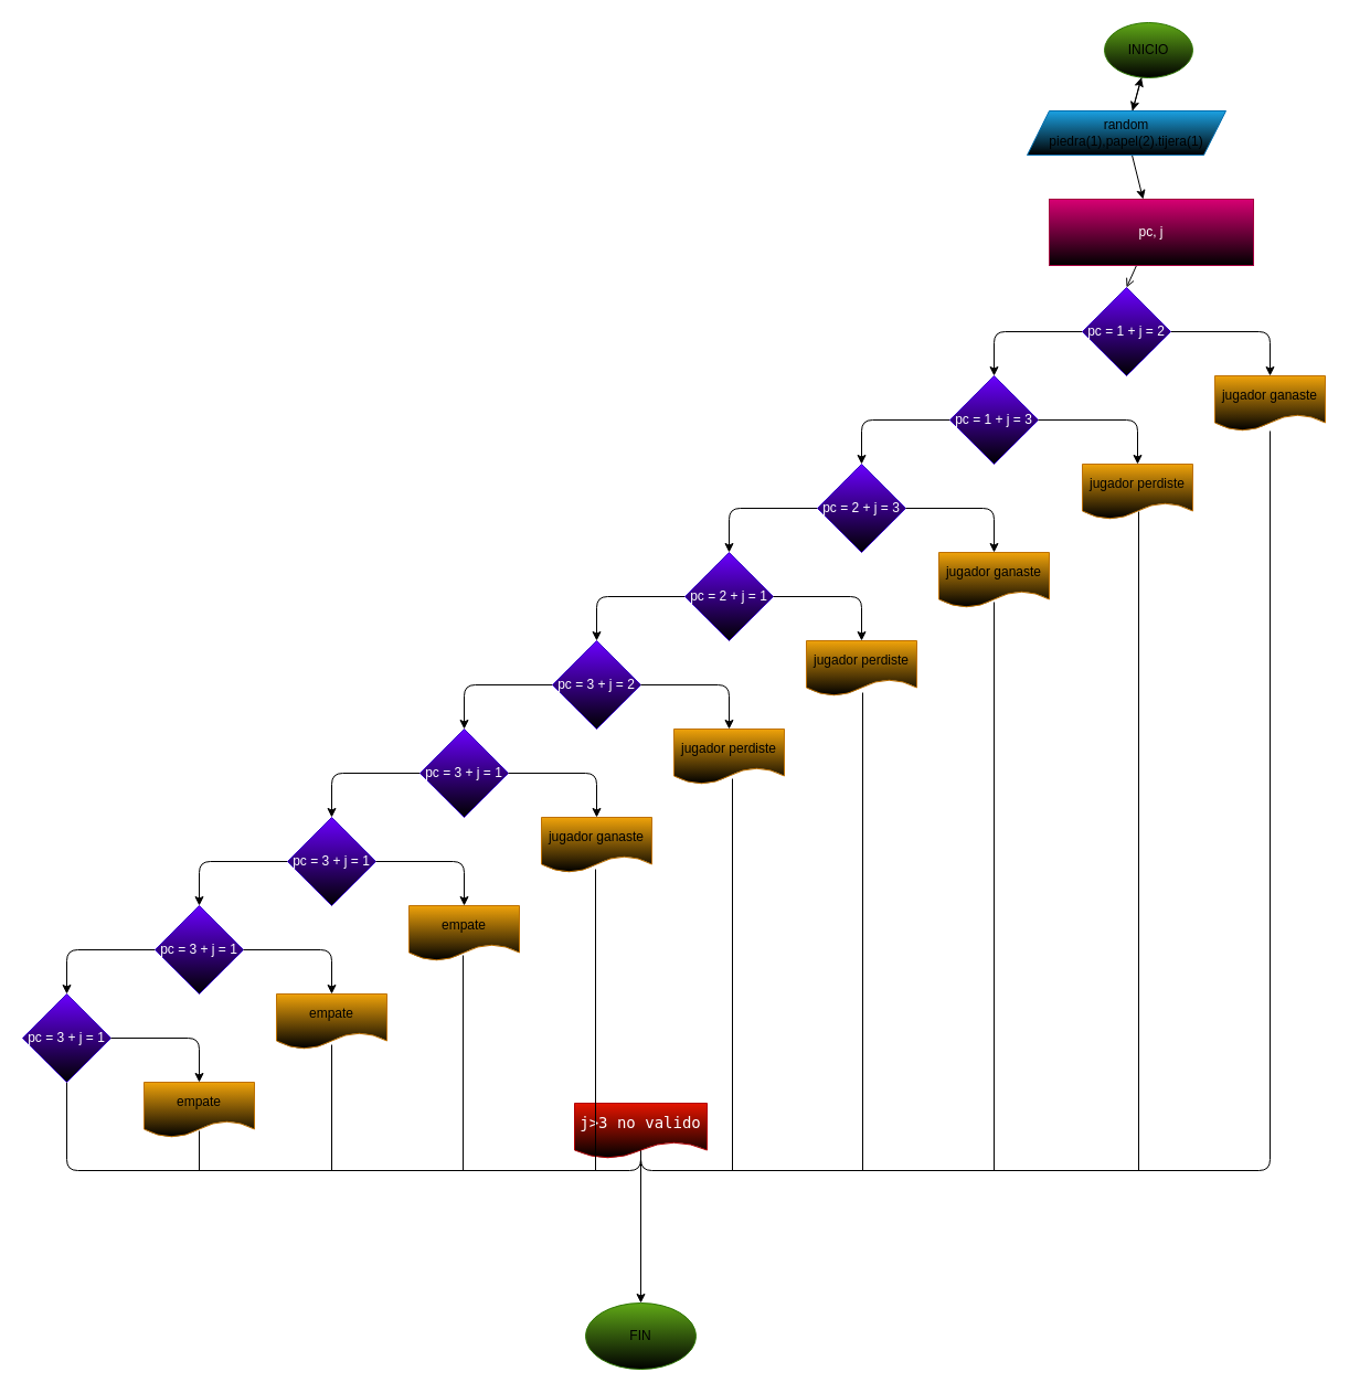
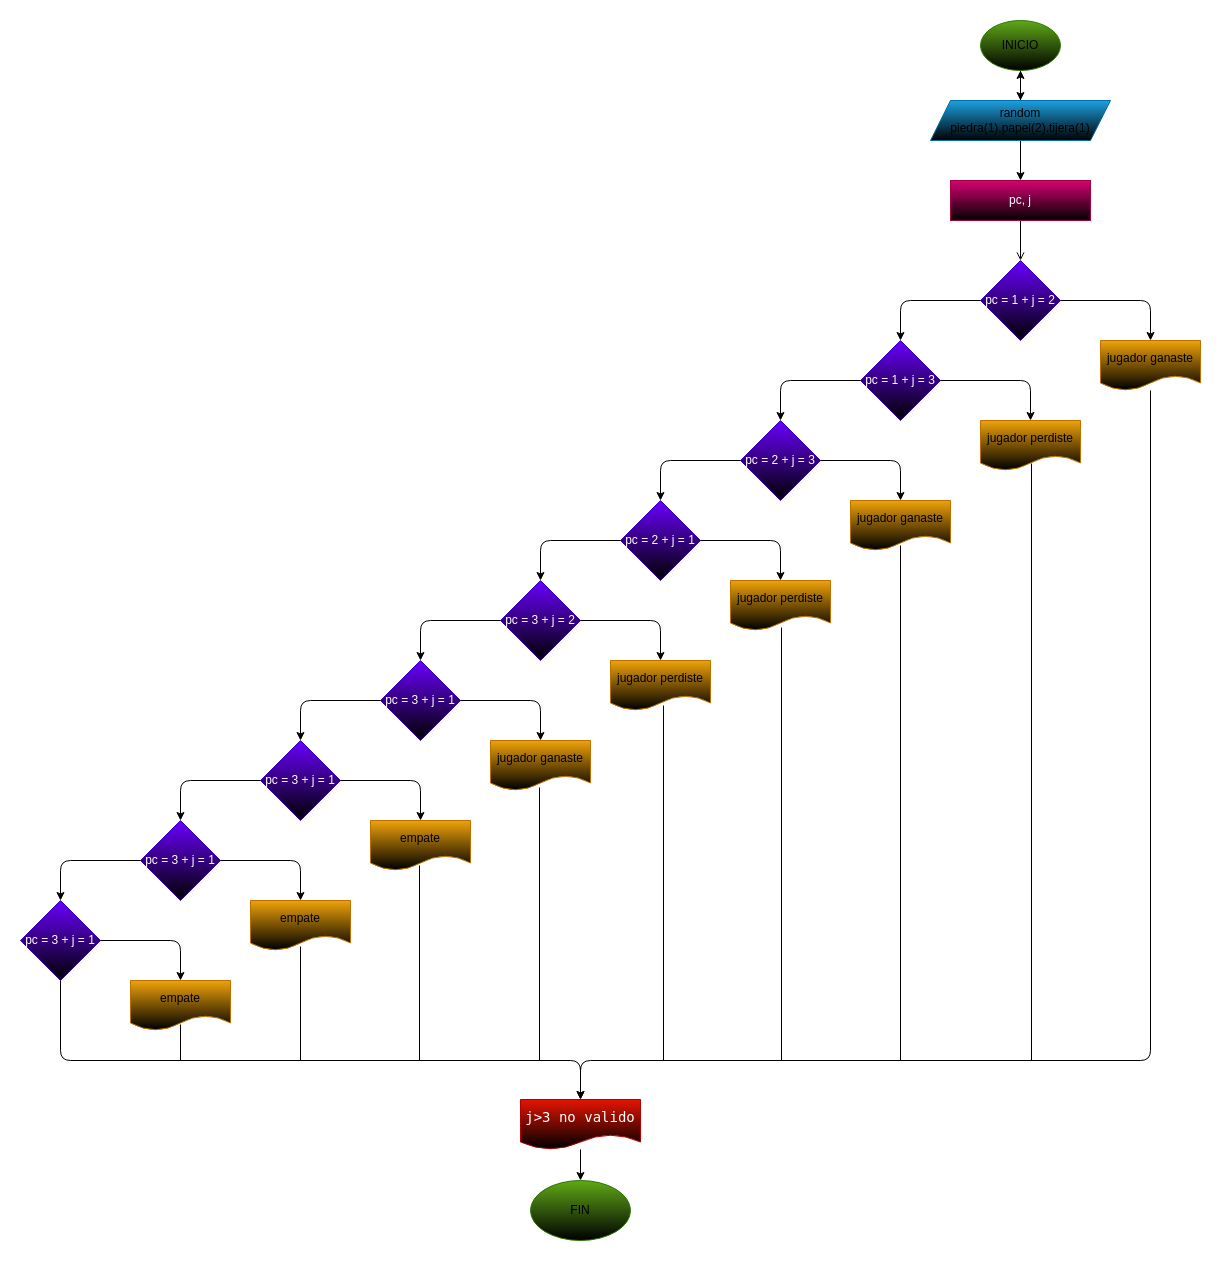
  <mxCell id="0" />
  <mxCell id="1" parent="0" />
  <mxCell id="2" style="edgeStyle=none;html=1;" edge="1" parent="1" source="3" target="6"><mxGeometry relative="1" as="geometry"><mxPoint x="1020" y="100" as="targetPoint" /></mxGeometry></mxCell>
- <mxCell id="3" value="&lt;font color=&quot;#000000&quot;&gt;INICIO&lt;/font&gt;" style="ellipse;whiteSpace=wrap;html=1;fillColor=#60a917;fontColor=#ffffff;strokeColor=#2D7600;gradientColor=default;" vertex="1" parent="1"><mxGeometry x="1000" y="20" width="80" height="50" as="geometry" /></mxCell>
+ <mxCell id="3" value="&lt;font color=&quot;#000000&quot;&gt;INICIO&lt;/font&gt;" style="ellipse;whiteSpace=wrap;html=1;fillColor=#60a917;fontColor=#ffffff;strokeColor=#2D7600;gradientColor=default;" vertex="1" parent="1"><mxGeometry x="980" y="20" width="80" height="50" as="geometry" /></mxCell>
  <mxCell id="4" style="edgeStyle=none;html=1;" edge="1" parent="1" source="6" target="21"><mxGeometry relative="1" as="geometry"><mxPoint x="1020" y="180" as="targetPoint" /></mxGeometry></mxCell>
  <mxCell id="5" value="" style="edgeStyle=none;html=1;" edge="1" parent="1" source="6" target="3"><mxGeometry relative="1" as="geometry" /></mxCell>
  <mxCell id="6" value="&lt;font color=&quot;#000000&quot;&gt;random piedra(1),papel(2).tijera(1)&lt;/font&gt;" style="shape=parallelogram;perimeter=parallelogramPerimeter;whiteSpace=wrap;html=1;fixedSize=1;fillColor=#1ba1e2;fontColor=#ffffff;strokeColor=#006EAF;gradientColor=default;" vertex="1" parent="1"><mxGeometry x="930" y="100" width="180" height="40" as="geometry" /></mxCell>
  <mxCell id="7" style="edgeStyle=none;html=1;entryX=0.5;entryY=0;entryDx=0;entryDy=0;" edge="1" parent="1" source="9" target="11"><mxGeometry relative="1" as="geometry"><Array as="points"><mxPoint x="900" y="300" /></Array></mxGeometry></mxCell>
  <mxCell id="8" style="edgeStyle=none;html=1;entryX=0.5;entryY=0;entryDx=0;entryDy=0;" edge="1" parent="1" source="9" target="23"><mxGeometry relative="1" as="geometry"><Array as="points"><mxPoint x="1150" y="300" /></Array></mxGeometry></mxCell>
  <mxCell id="9" value="pc = 1 + j = 2" style="rhombus;whiteSpace=wrap;html=1;fillColor=#6a00ff;fontColor=#ffffff;strokeColor=#3700CC;gradientColor=default;" vertex="1" parent="1"><mxGeometry x="980" y="260" width="80" height="80" as="geometry" /></mxCell>
  <mxCell id="10" style="edgeStyle=none;html=1;entryX=0.5;entryY=0;entryDx=0;entryDy=0;" edge="1" parent="1" source="11" target="19"><mxGeometry relative="1" as="geometry"><Array as="points"><mxPoint x="780" y="380" /></Array></mxGeometry></mxCell>
  <mxCell id="11" value="pc = 1 + j = 3" style="rhombus;whiteSpace=wrap;html=1;fillColor=#6a00ff;fontColor=#ffffff;strokeColor=#3700CC;gradientColor=default;" vertex="1" parent="1"><mxGeometry x="860" y="340" width="80" height="80" as="geometry" /></mxCell>
  <mxCell id="12" style="edgeStyle=none;html=1;entryX=0.5;entryY=0;entryDx=0;entryDy=0;" edge="1" parent="1" source="13" target="39"><mxGeometry relative="1" as="geometry"><Array as="points"><mxPoint x="300" y="700" /></Array></mxGeometry></mxCell>
  <mxCell id="13" value="pc = 3 + j = 1" style="rhombus;whiteSpace=wrap;html=1;fillColor=#6a00ff;fontColor=#ffffff;strokeColor=#3700CC;gradientColor=default;" vertex="1" parent="1"><mxGeometry x="380" y="660" width="80" height="80" as="geometry" /></mxCell>
  <mxCell id="14" style="edgeStyle=none;html=1;entryX=0.5;entryY=0;entryDx=0;entryDy=0;" edge="1" parent="1" source="15" target="13"><mxGeometry relative="1" as="geometry"><Array as="points"><mxPoint x="420" y="620" /></Array></mxGeometry></mxCell>
  <mxCell id="15" value="pc = 3 + j = 2" style="rhombus;whiteSpace=wrap;html=1;fillColor=#6a00ff;fontColor=#ffffff;strokeColor=#3700CC;gradientColor=default;" vertex="1" parent="1"><mxGeometry x="500" y="580" width="80" height="80" as="geometry" /></mxCell>
  <mxCell id="16" style="edgeStyle=none;html=1;entryX=0.5;entryY=0;entryDx=0;entryDy=0;" edge="1" parent="1" source="17" target="15"><mxGeometry relative="1" as="geometry"><Array as="points"><mxPoint x="540" y="540" /></Array></mxGeometry></mxCell>
  <mxCell id="17" value="pc = 2 + j = 1" style="rhombus;whiteSpace=wrap;html=1;fillColor=#6a00ff;fontColor=#ffffff;strokeColor=#3700CC;gradientColor=default;" vertex="1" parent="1"><mxGeometry x="620" y="500" width="80" height="80" as="geometry" /></mxCell>
  <mxCell id="18" style="edgeStyle=none;html=1;entryX=0.5;entryY=0;entryDx=0;entryDy=0;" edge="1" parent="1" source="19" target="17"><mxGeometry relative="1" as="geometry"><Array as="points"><mxPoint x="660" y="460" /></Array></mxGeometry></mxCell>
  <mxCell id="19" value="pc = 2 + j = 3" style="rhombus;whiteSpace=wrap;html=1;fillColor=#6a00ff;fontColor=#ffffff;strokeColor=#3700CC;gradientColor=default;" vertex="1" parent="1"><mxGeometry x="740" y="420" width="80" height="80" as="geometry" /></mxCell>
  <mxCell id="20" style="edgeStyle=none;html=1;entryX=0.5;entryY=0;entryDx=0;entryDy=0;endArrow=open;" edge="1" parent="1" source="21" target="9"><mxGeometry relative="1" as="geometry" /></mxCell>
- <mxCell id="21" value="pc, j" style="rounded=0;whiteSpace=wrap;html=1;fillColor=#d80073;fontColor=#ffffff;strokeColor=#A50040;gradientColor=default;" vertex="1" parent="1"><mxGeometry x="950" y="180" width="185" height="60" as="geometry" /></mxCell>
+ <mxCell id="21" value="pc, j" style="rounded=0;whiteSpace=wrap;html=1;fillColor=#d80073;fontColor=#ffffff;strokeColor=#A50040;gradientColor=default;" vertex="1" parent="1"><mxGeometry x="950" y="180" width="140" height="40" as="geometry" /></mxCell>
  <mxCell id="22" style="edgeStyle=none;html=1;entryX=0.5;entryY=0;entryDx=0;entryDy=0;" edge="1" parent="1" source="23" target="47"><mxGeometry relative="1" as="geometry"><Array as="points"><mxPoint x="1150" y="1060" /><mxPoint x="580" y="1060" /></Array></mxGeometry></mxCell>
  <mxCell id="23" value="jugador ganaste" style="shape=document;whiteSpace=wrap;html=1;boundedLbl=1;fillColor=#f0a30a;fontColor=#000000;strokeColor=#BD7000;gradientColor=default;" vertex="1" parent="1"><mxGeometry x="1100" y="340" width="100" height="50" as="geometry" /></mxCell>
  <mxCell id="24" value="jugador perdiste" style="shape=document;whiteSpace=wrap;html=1;boundedLbl=1;fillColor=#f0a30a;fontColor=#000000;strokeColor=#BD7000;gradientColor=default;" vertex="1" parent="1"><mxGeometry x="610" y="660" width="100" height="50" as="geometry" /></mxCell>
  <mxCell id="25" value="jugador ganaste" style="shape=document;whiteSpace=wrap;html=1;boundedLbl=1;fillColor=#f0a30a;fontColor=#000000;strokeColor=#BD7000;gradientColor=default;" vertex="1" parent="1"><mxGeometry x="850" y="500" width="100" height="50" as="geometry" /></mxCell>
  <mxCell id="26" value="jugador perdiste" style="shape=document;whiteSpace=wrap;html=1;boundedLbl=1;fillColor=#f0a30a;fontColor=#000000;strokeColor=#BD7000;gradientColor=default;" vertex="1" parent="1"><mxGeometry x="980" y="420" width="100" height="50" as="geometry" /></mxCell>
  <mxCell id="27" value="jugador ganaste" style="shape=document;whiteSpace=wrap;html=1;boundedLbl=1;fillColor=#f0a30a;fontColor=#000000;strokeColor=#BD7000;gradientColor=default;" vertex="1" parent="1"><mxGeometry x="490" y="740" width="100" height="50" as="geometry" /></mxCell>
  <mxCell id="28" value="jugador perdiste" style="shape=document;whiteSpace=wrap;html=1;boundedLbl=1;fillColor=#f0a30a;fontColor=#000000;strokeColor=#BD7000;gradientColor=default;" vertex="1" parent="1"><mxGeometry x="730" y="580" width="100" height="50" as="geometry" /></mxCell>
  <mxCell id="29" style="edgeStyle=none;html=1;entryX=0.5;entryY=0;entryDx=0;entryDy=0;" edge="1" parent="1" target="27"><mxGeometry relative="1" as="geometry"><mxPoint x="460" y="700" as="sourcePoint" /><mxPoint x="550" y="740" as="targetPoint" /><Array as="points"><mxPoint x="540" y="700" /></Array></mxGeometry></mxCell>
  <mxCell id="30" style="edgeStyle=none;html=1;entryX=0.5;entryY=0;entryDx=0;entryDy=0;" edge="1" parent="1" target="24"><mxGeometry relative="1" as="geometry"><mxPoint x="580" y="620" as="sourcePoint" /><mxPoint x="670" y="660" as="targetPoint" /><Array as="points"><mxPoint x="660" y="620" /></Array></mxGeometry></mxCell>
  <mxCell id="31" style="edgeStyle=none;html=1;entryX=0.5;entryY=0;entryDx=0;entryDy=0;" edge="1" parent="1" target="28"><mxGeometry relative="1" as="geometry"><mxPoint y="540" as="sourcePoint" x="700" /><mxPoint x="790" y="580" as="targetPoint" /><Array as="points"><mxPoint x="780" y="540" /></Array></mxGeometry></mxCell>
  <mxCell id="32" style="edgeStyle=none;html=1;entryX=0.5;entryY=0;entryDx=0;entryDy=0;" edge="1" parent="1" target="25"><mxGeometry relative="1" as="geometry"><mxPoint x="820" y="460" as="sourcePoint" /><mxPoint x="910" y="500" as="targetPoint" /><Array as="points"><mxPoint x="900" y="460" /></Array></mxGeometry></mxCell>
  <mxCell id="33" style="edgeStyle=none;html=1;entryX=0.5;entryY=0;entryDx=0;entryDy=0;" edge="1" parent="1"><mxGeometry relative="1" as="geometry"><mxPoint x="940" y="380" as="sourcePoint" /><mxPoint x="1030" y="420" as="targetPoint" /><Array as="points"><mxPoint x="1030" y="380" /></Array></mxGeometry></mxCell>
  <mxCell id="34" style="edgeStyle=none;html=1;entryX=0.5;entryY=0;entryDx=0;entryDy=0;" edge="1" parent="1" source="35" target="47"><mxGeometry relative="1" as="geometry"><Array as="points"><mxPoint x="60" y="1060" /><mxPoint x="580" y="1060" /></Array></mxGeometry></mxCell>
  <mxCell id="35" value="pc = 3 + j = 1" style="rhombus;whiteSpace=wrap;html=1;fillColor=#6a00ff;fontColor=#ffffff;strokeColor=#3700CC;gradientColor=default;" vertex="1" parent="1"><mxGeometry x="20" y="900" width="80" height="80" as="geometry" /></mxCell>
  <mxCell id="36" style="edgeStyle=none;html=1;entryX=0.5;entryY=0;entryDx=0;entryDy=0;" edge="1" parent="1" source="37" target="35"><mxGeometry relative="1" as="geometry"><Array as="points"><mxPoint x="60" y="860" /></Array></mxGeometry></mxCell>
  <mxCell id="37" value="pc = 3 + j = 1" style="rhombus;whiteSpace=wrap;html=1;fillColor=#6a00ff;fontColor=#ffffff;strokeColor=#3700CC;gradientColor=default;" vertex="1" parent="1"><mxGeometry x="140" y="820" width="80" height="80" as="geometry" /></mxCell>
  <mxCell id="38" style="edgeStyle=none;html=1;entryX=0.5;entryY=0;entryDx=0;entryDy=0;" edge="1" parent="1" source="39" target="37"><mxGeometry relative="1" as="geometry"><Array as="points"><mxPoint x="180" y="780" /></Array></mxGeometry></mxCell>
  <mxCell id="39" value="pc = 3 + j = 1" style="rhombus;whiteSpace=wrap;html=1;fillColor=#6a00ff;fontColor=#ffffff;strokeColor=#3700CC;gradientColor=default;" vertex="1" parent="1"><mxGeometry x="260" y="740" width="80" height="80" as="geometry" /></mxCell>
  <mxCell id="40" style="edgeStyle=none;html=1;entryX=0.5;entryY=0;entryDx=0;entryDy=0;" edge="1" parent="1"><mxGeometry relative="1" as="geometry"><mxPoint x="100" y="940" as="sourcePoint" /><mxPoint x="180" y="980" as="targetPoint" /><Array as="points"><mxPoint x="180" y="940" /></Array></mxGeometry></mxCell>
  <mxCell id="41" style="edgeStyle=none;html=1;entryX=0.5;entryY=0;entryDx=0;entryDy=0;" edge="1" parent="1"><mxGeometry relative="1" as="geometry"><mxPoint x="220" y="860" as="sourcePoint" /><mxPoint x="300" y="900" as="targetPoint" /><Array as="points"><mxPoint x="300" y="860" /></Array></mxGeometry></mxCell>
  <mxCell id="42" style="edgeStyle=none;html=1;entryX=0.5;entryY=0;entryDx=0;entryDy=0;" edge="1" parent="1"><mxGeometry relative="1" as="geometry"><mxPoint x="340" y="780" as="sourcePoint" /><mxPoint x="420" y="820" as="targetPoint" /><Array as="points"><mxPoint x="420" y="780" /></Array></mxGeometry></mxCell>
  <mxCell id="43" value="empate" style="shape=document;whiteSpace=wrap;html=1;boundedLbl=1;fillColor=#f0a30a;fontColor=#000000;strokeColor=#BD7000;gradientColor=default;" vertex="1" parent="1"><mxGeometry x="130" y="980" width="100" height="50" as="geometry" /></mxCell>
  <mxCell id="44" value="empate" style="shape=document;whiteSpace=wrap;html=1;boundedLbl=1;fillColor=#f0a30a;fontColor=#000000;strokeColor=#BD7000;gradientColor=default;" vertex="1" parent="1"><mxGeometry x="250" y="900" width="100" height="50" as="geometry" /></mxCell>
  <mxCell id="45" value="empate" style="shape=document;whiteSpace=wrap;html=1;boundedLbl=1;fillColor=#f0a30a;fontColor=#000000;strokeColor=#BD7000;gradientColor=default;" vertex="1" parent="1"><mxGeometry x="370" y="820" width="100" height="50" as="geometry" /></mxCell>
  <mxCell id="46" style="edgeStyle=none;html=1;" edge="1" parent="1" source="47"><mxGeometry relative="1" as="geometry"><mxPoint x="580" y="1180" as="targetPoint" /></mxGeometry></mxCell>
- <mxCell id="47" value="&lt;div style=&quot;font-family: &amp;quot;Droid Sans Mono&amp;quot;, &amp;quot;monospace&amp;quot;, monospace; font-size: 14px; line-height: 19px;&quot;&gt;j&amp;gt;3 no valido&lt;/div&gt;" style="shape=document;whiteSpace=wrap;html=1;boundedLbl=1;fillColor=#e51400;fontColor=#ffffff;strokeColor=#B20000;gradientColor=default;" vertex="1" parent="1"><mxGeometry x="520" y="999" width="120" height="50" as="geometry" /></mxCell>
+ <mxCell id="47" value="&lt;div style=&quot;font-family: &amp;quot;Droid Sans Mono&amp;quot;, &amp;quot;monospace&amp;quot;, monospace; font-size: 14px; line-height: 19px;&quot;&gt;j&amp;gt;3 no valido&lt;/div&gt;" style="shape=document;whiteSpace=wrap;html=1;boundedLbl=1;fillColor=#e51400;fontColor=#ffffff;strokeColor=#B20000;gradientColor=default;" vertex="1" parent="1"><mxGeometry x="520" y="1099" width="120" height="50" as="geometry" /></mxCell>
  <mxCell id="48" value="" style="endArrow=none;html=1;entryX=0.51;entryY=0.86;entryDx=0;entryDy=0;entryPerimeter=0;" edge="1" parent="1" target="26"><mxGeometry width="50" height="50" relative="1" as="geometry"><mxPoint x="1031" y="1060" as="sourcePoint" /><mxPoint x="860" y="560" as="targetPoint" /></mxGeometry></mxCell>
  <mxCell id="49" value="" style="endArrow=none;html=1;entryX=0.5;entryY=0.9;entryDx=0;entryDy=0;entryPerimeter=0;" edge="1" parent="1" target="25"><mxGeometry width="50" height="50" relative="1" as="geometry"><mxPoint x="900" y="1060" as="sourcePoint" /><mxPoint x="860" y="690" as="targetPoint" /></mxGeometry></mxCell>
  <mxCell id="50" value="" style="endArrow=none;html=1;entryX=0.51;entryY=0.94;entryDx=0;entryDy=0;entryPerimeter=0;" edge="1" parent="1" target="28"><mxGeometry width="50" height="50" relative="1" as="geometry"><mxPoint x="781" y="1060" as="sourcePoint" /><mxPoint x="860" y="660" as="targetPoint" /></mxGeometry></mxCell>
  <mxCell id="51" value="" style="endArrow=none;html=1;entryX=0.49;entryY=0.94;entryDx=0;entryDy=0;entryPerimeter=0;" edge="1" parent="1" target="27"><mxGeometry width="50" height="50" relative="1" as="geometry"><mxPoint x="539" y="1060" as="sourcePoint" /><mxPoint x="530" y="870" as="targetPoint" /></mxGeometry></mxCell>
  <mxCell id="52" value="" style="endArrow=none;html=1;entryX=0.53;entryY=0.9;entryDx=0;entryDy=0;entryPerimeter=0;" edge="1" parent="1" target="24"><mxGeometry width="50" height="50" relative="1" as="geometry"><mxPoint x="663" y="1060" as="sourcePoint" /><mxPoint x="530" y="870" as="targetPoint" /></mxGeometry></mxCell>
  <mxCell id="53" value="" style="endArrow=none;html=1;exitX=0.5;exitY=0.88;exitDx=0;exitDy=0;exitPerimeter=0;" edge="1" parent="1" source="43"><mxGeometry width="50" height="50" relative="1" as="geometry"><mxPoint x="480" y="1030" as="sourcePoint" /><mxPoint x="180" y="1060" as="targetPoint" /></mxGeometry></mxCell>
  <mxCell id="54" value="" style="endArrow=none;html=1;entryX=0.49;entryY=0.9;entryDx=0;entryDy=0;entryPerimeter=0;" edge="1" parent="1" target="45"><mxGeometry width="50" height="50" relative="1" as="geometry"><mxPoint x="419" y="1060" as="sourcePoint" /><mxPoint x="270" y="980" as="targetPoint" /></mxGeometry></mxCell>
  <mxCell id="55" value="" style="endArrow=none;html=1;entryX=0.5;entryY=0.92;entryDx=0;entryDy=0;entryPerimeter=0;" edge="1" parent="1" target="44"><mxGeometry width="50" height="50" relative="1" as="geometry"><mxPoint x="300" y="1060" as="sourcePoint" /><mxPoint x="300" y="950" as="targetPoint" /></mxGeometry></mxCell>
  <mxCell id="56" value="&lt;font color=&quot;#000000&quot;&gt;FIN&lt;/font&gt;" style="ellipse;whiteSpace=wrap;html=1;labelBackgroundColor=none;fillColor=#60a917;fontColor=#ffffff;strokeColor=#2D7600;gradientColor=default;" vertex="1" parent="1"><mxGeometry x="530" y="1180" width="100" height="60" as="geometry" /></mxCell>
